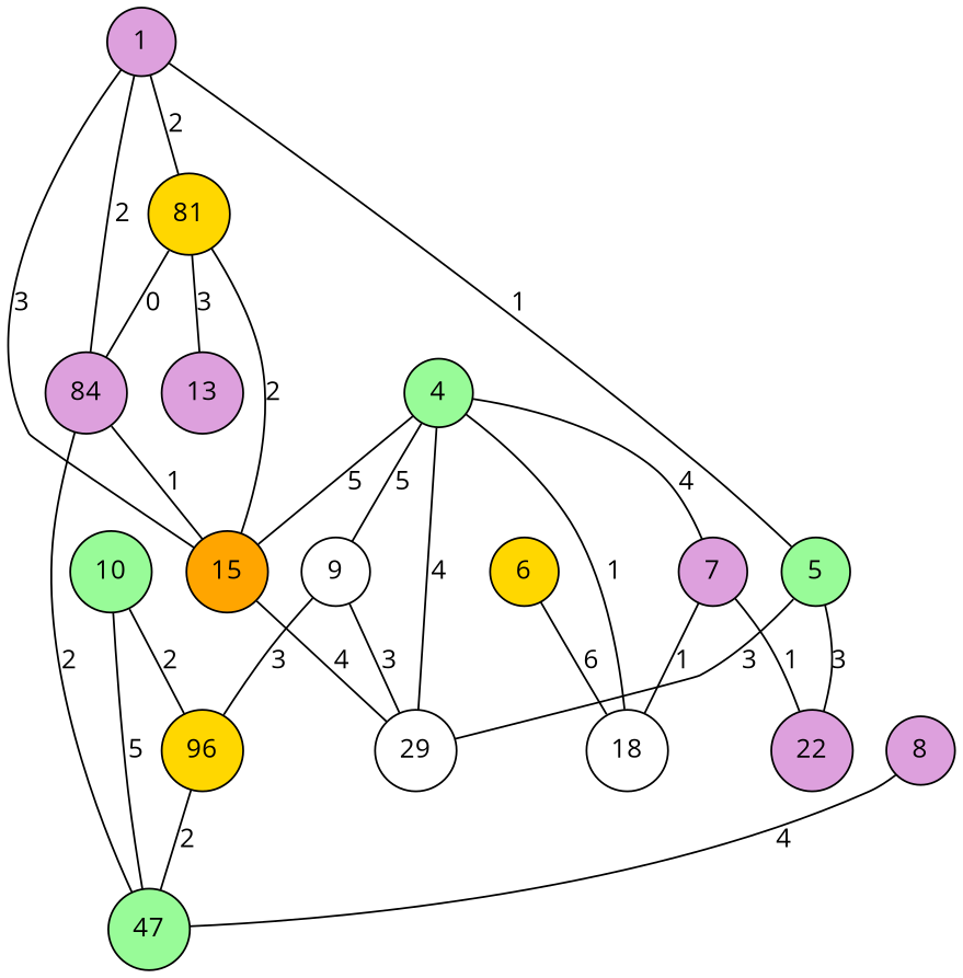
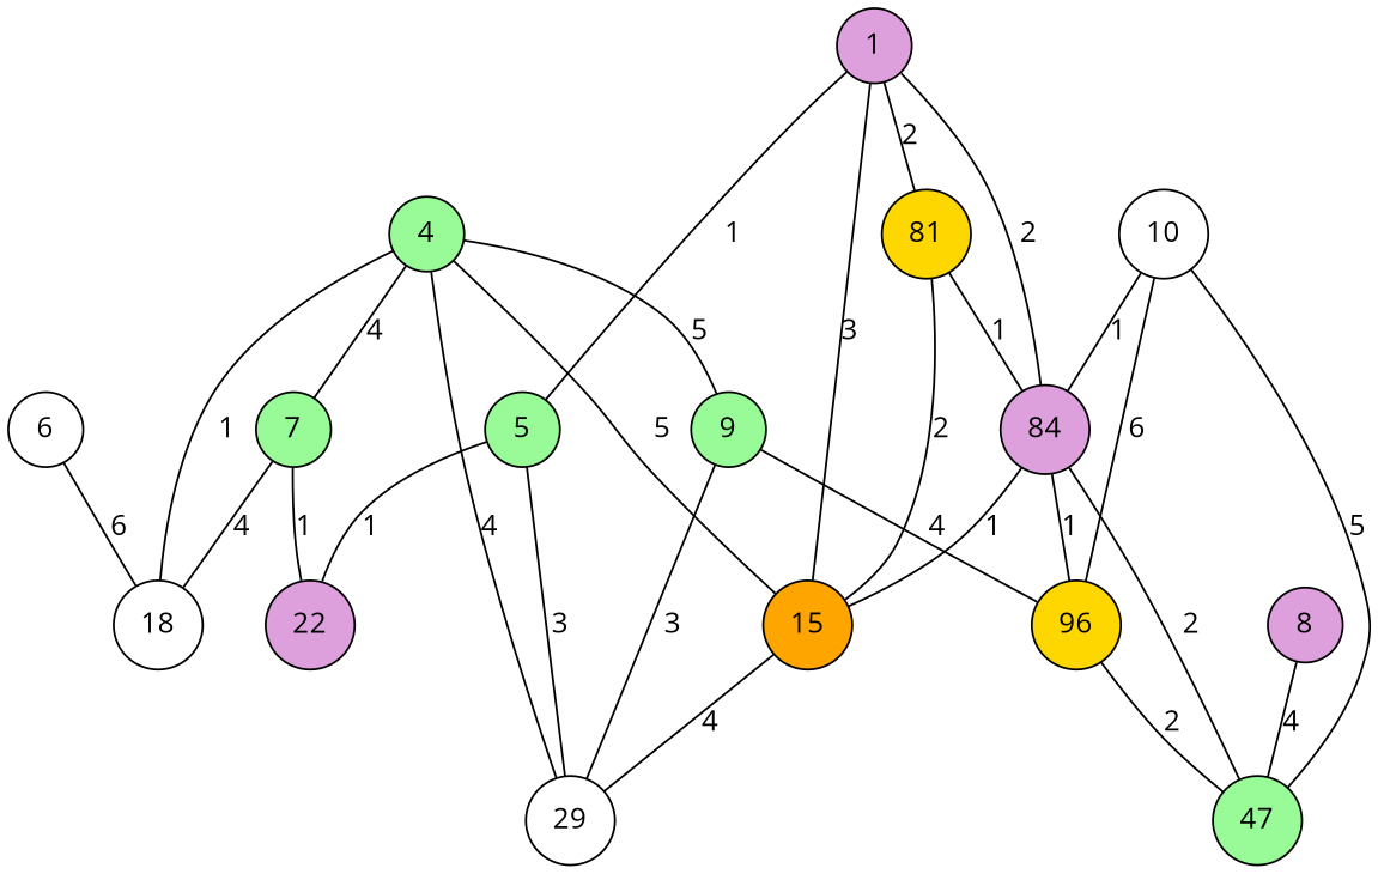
  graph {
    fontname="Open Sans"
    node [fillcolor=plum fontname="Open Sans" shape=circle style=filled]
    edge [fontname="Open Sans"]
    5 [fillcolor=palegreen]
    n2 [label=22]
    n3 [fillcolor=white label=29]
    1
    n5 [fillcolor=gold label=81]
    n6 [label=84]
    15 [fillcolor=orange]
-   13
    n9 [fillcolor=gold label=96]
    n10 [fillcolor=palegreen label=47]
    8
-   9 [fillcolor=white]
-   7
+   9 [fillcolor=palegreen]
+   7 [fillcolor=palegreen]
    18 [fillcolor=white]
    4 [fillcolor=palegreen]
-   6 [fillcolor=gold]
-   10 [fillcolor=palegreen]
-   5 -- n2 [label=3]
+   6 [fillcolor=white]
+   10 [fillcolor=white]
+   5 -- n2 [label=1]
    5 -- n3 [label=3]
    1 -- 5 [label=1]
    1 -- n5 [label=2]
    1 -- n6 [label=2]
    1 -- 15 [label=3]
-   n5 -- n6 [label=0]
+   n5 -- n6 [label=1]
    n5 -- 15 [label=2]
-   n5 -- 13 [label=3]
    n6 -- 15 [label=1]
+   n6 -- n9 [label=1]
    n6 -- n10 [label=2]
    15 -- n3 [label=4]
    n9 -- n10 [label=2]
    8 -- n10 [label=4]
    9 -- n3 [label=3]
-   9 -- n9 [label=3]
+   9 -- n9 [label=4]
    7 -- n2 [label=1]
-   7 -- 18 [label=1]
+   7 -- 18 [label=4]
    4 -- n3 [label=4]
    4 -- 15 [label=5]
    4 -- 9 [label=5]
    4 -- 7 [label=4]
    4 -- 18 [label=1]
    6 -- 18 [label=6]
-   10 -- n9 [label=2]
+   10 -- n6 [label=1]
+   10 -- n9 [label=6]
    10 -- n10 [label=5]
  }
